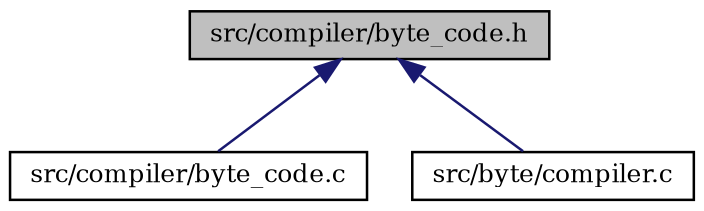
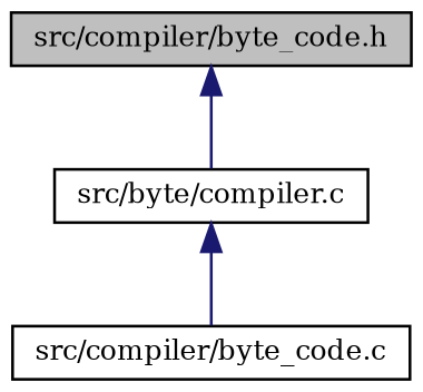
  digraph {
    fontname="DejaVu Serif"
    node [color=black fillcolor=white fontname="DejaVu Serif" fontsize=10 shape=record style=filled]
    edge [color=midnightblue dir=back fontname="DejaVu Serif" fontsize=10 labelfontname=Helvetica labelfontsize=10 style=solid]
    n1 [fillcolor=grey75 fontcolor=black height=0.2 label="src/compiler/byte_code.h" width=0.4]
    n2 [height=0.2 label="src/compiler/byte_code.c" width=0.4]
    n3 [height=0.2 label="src/byte/compiler.c" width=0.4]
-   n1 -> n2
+   n3 -> n2
    n1 -> n3
  }
